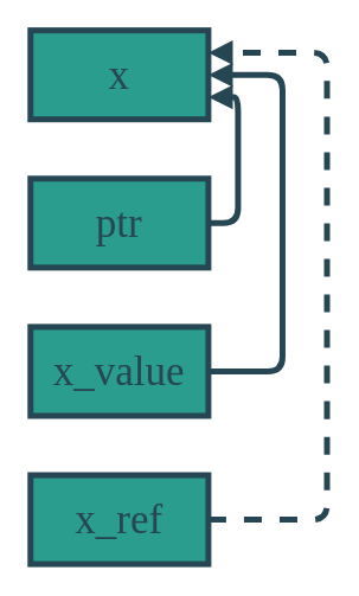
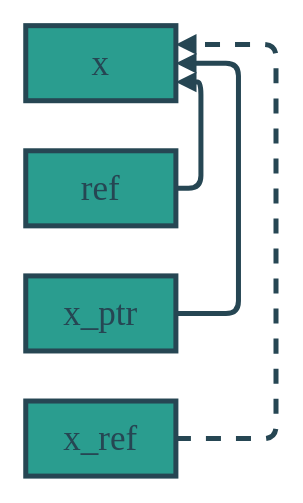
  <mxCell id="0" />
  <mxCell id="1" parent="0" />
  <mxCell id="2" value="x" style="rounded=0;whiteSpace=wrap;html=1;shadow=0;strokeColor=#264653;strokeWidth=4;fontFamily=Ubuntu;fontSize=28;fontColor=#264653;fillColor=#2a9d8f;" vertex="1" parent="1"><mxGeometry x="20" y="20" width="120" height="60" as="geometry" /></mxCell>
  <mxCell id="3" style="edgeStyle=orthogonalEdgeStyle;rounded=1;orthogonalLoop=1;jettySize=auto;html=1;exitX=1;exitY=0.5;exitDx=0;exitDy=0;entryX=1;entryY=0.75;entryDx=0;entryDy=0;shadow=0;strokeColor=#264653;strokeWidth=4;fontFamily=Ubuntu;fontSize=28;fontColor=#264653;endArrow=block;endFill=1;fillColor=#264653;" edge="1" parent="1" source="4" target="2"><mxGeometry relative="1" as="geometry" /></mxCell>
- <mxCell id="4" value="ptr" style="rounded=0;whiteSpace=wrap;html=1;shadow=0;strokeColor=#264653;strokeWidth=4;fontFamily=Ubuntu;fontSize=28;fontColor=#264653;fillColor=#2a9d8f;" vertex="1" parent="1"><mxGeometry x="20" y="120" width="120" height="60" as="geometry" /></mxCell>
+ <mxCell id="4" value="ref" style="rounded=0;whiteSpace=wrap;html=1;shadow=0;strokeColor=#264653;strokeWidth=4;fontFamily=Ubuntu;fontSize=28;fontColor=#264653;fillColor=#2a9d8f;" vertex="1" parent="1"><mxGeometry x="20" y="120" width="120" height="60" as="geometry" /></mxCell>
  <mxCell id="5" style="edgeStyle=orthogonalEdgeStyle;rounded=1;orthogonalLoop=1;jettySize=auto;html=1;shadow=0;strokeColor=#264653;strokeWidth=4;fontFamily=Ubuntu;fontSize=28;fontColor=#264653;endArrow=block;endFill=1;fillColor=#264653;entryX=1;entryY=0.5;entryDx=0;entryDy=0;" edge="1" parent="1" source="6" target="2"><mxGeometry relative="1" as="geometry"><mxPoint x="290" y="50" as="targetPoint" /><Array as="points"><mxPoint x="190" y="250" /><mxPoint x="190" y="50" /></Array></mxGeometry></mxCell>
- <mxCell id="6" value="x_value" style="rounded=0;whiteSpace=wrap;html=1;shadow=0;strokeColor=#264653;strokeWidth=4;fontFamily=Ubuntu;fontSize=28;fontColor=#264653;fillColor=#2a9d8f;" vertex="1" parent="1"><mxGeometry x="20" y="220" width="120" height="60" as="geometry" /></mxCell>
+ <mxCell id="6" value="x_ptr" style="rounded=0;whiteSpace=wrap;html=1;shadow=0;strokeColor=#264653;strokeWidth=4;fontFamily=Ubuntu;fontSize=28;fontColor=#264653;fillColor=#2a9d8f;" vertex="1" parent="1"><mxGeometry x="20" y="220" width="120" height="60" as="geometry" /></mxCell>
  <mxCell id="7" style="edgeStyle=orthogonalEdgeStyle;rounded=1;orthogonalLoop=1;jettySize=auto;html=1;shadow=0;strokeColor=#264653;strokeWidth=4;fontFamily=Ubuntu;fontSize=28;fontColor=#264653;endArrow=block;endFill=1;fillColor=#264653;entryX=1;entryY=0.25;entryDx=0;entryDy=0;dashed=1;" edge="1" parent="1" source="8" target="2"><mxGeometry relative="1" as="geometry"><mxPoint x="270" y="20" as="targetPoint" /><Array as="points"><mxPoint x="220" y="350" /><mxPoint x="220" y="35" /></Array></mxGeometry></mxCell>
  <mxCell id="8" value="x_ref" style="rounded=0;whiteSpace=wrap;html=1;shadow=0;strokeColor=#264653;strokeWidth=4;fontFamily=Ubuntu;fontSize=28;fontColor=#264653;fillColor=#2a9d8f;" vertex="1" parent="1"><mxGeometry x="20" y="320" width="120" height="60" as="geometry" /></mxCell>
